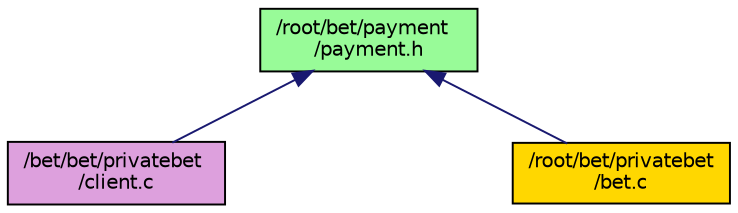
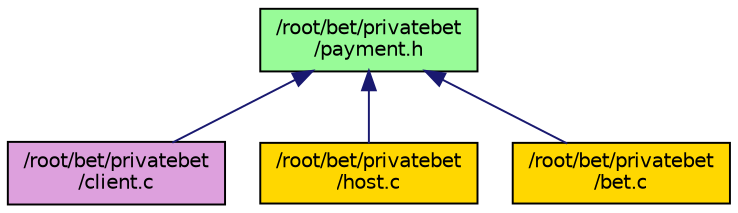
  digraph {
    node [color=black fillcolor=gold fontname=Helvetica fontsize=10 shape=record style=filled]
    edge [color=midnightblue dir=back fontname=Helvetica fontsize=10 labelfontname=Helvetica labelfontsize=10 style=solid]
-   n1 [fillcolor=palegreen fontcolor=black height=0.2 label="/root/bet/payment\l/payment.h" width=0.4]
-   n2 [fillcolor=plum height=0.2 label="/bet/bet/privatebet\l/client.c" width=0.4]
+   n1 [fillcolor=palegreen fontcolor=black height=0.2 label="/root/bet/privatebet\l/payment.h" width=0.4]
+   n2 [fillcolor=plum height=0.2 label="/root/bet/privatebet\l/client.c" width=0.4]
+   n3 [height=0.2 label="/root/bet/privatebet\l/host.c" width=0.4]
    n4 [height=0.2 label="/root/bet/privatebet\l/bet.c" width=0.4]
    n1 -> n2
+   n1 -> n3
    n1 -> n4
  }
